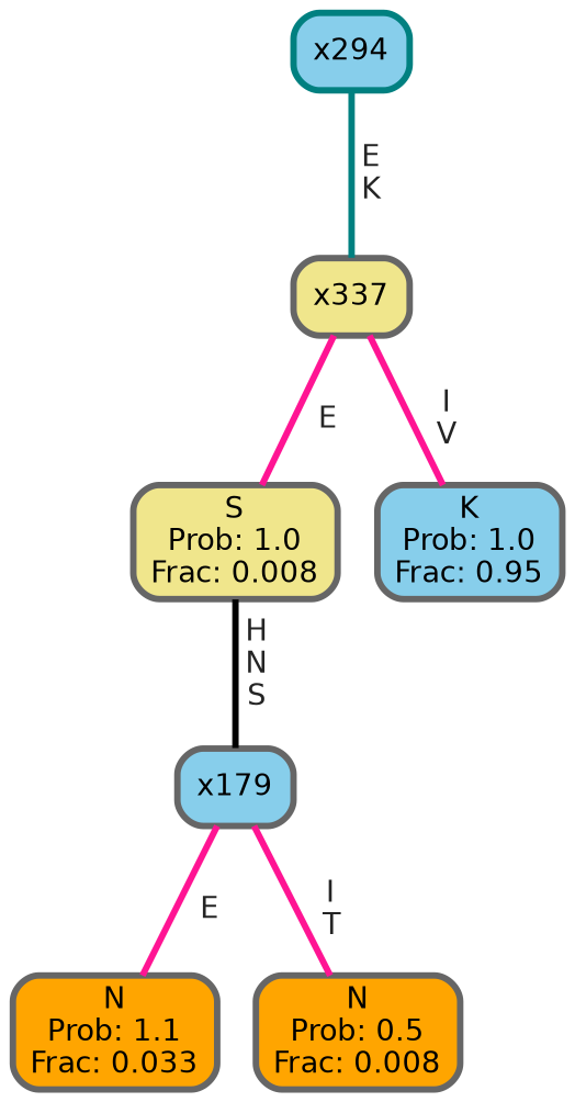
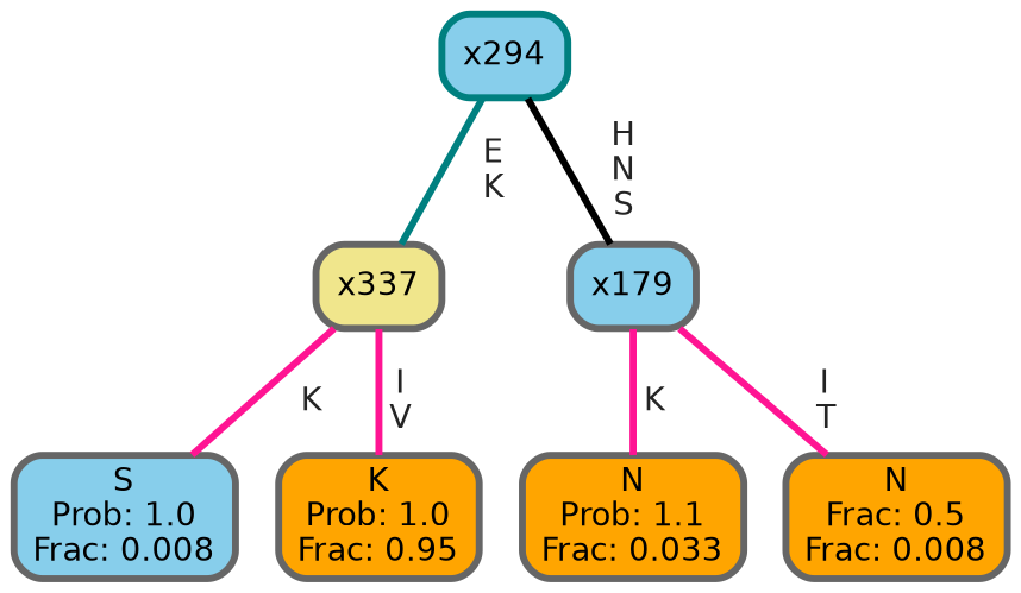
  graph {
    ranksep="0 equally"
    splines=straight
    node [color=gray40 fillcolor=skyblue fontcolor=black fontname=helvetica penwidth=3 shape=box style="filled, rounded"]
    edge [color=deeppink fontcolor=grey14 fontname=helvetica fontweight=bold penwidth=3]
-   n1 [fillcolor=khaki label="S\nProb: 1.0\nFrac: 0.008"]
+   n1 [label="S\nProb: 1.0\nFrac: 0.008"]
    n2 [fillcolor=khaki label=x337]
-   n3 [label="K\nProb: 1.0\nFrac: 0.95"]
+   n3 [fillcolor=orange label="K\nProb: 1.0\nFrac: 0.95"]
    n4 [color=teal label=x294]
    n5 [label=x179]
    n6 [fillcolor=orange label="N\nProb: 1.1\nFrac: 0.033"]
-   n7 [fillcolor=orange label="N\nProb: 0.5\nFrac: 0.008"]
+   n7 [fillcolor=orange label="N\nFrac: 0.5\nFrac: 0.008"]
    subgraph sub_1 {
      rank=same
    }
-   n2 -- n1 [label=" E"]
+   n2 -- n1 [label=" K"]
    n2 -- n3 [label=" I\n V"]
    n4 -- n2 [color=teal label=" E\n K"]
-   n1 -- n5 [color=black label=" H\n N\n S"]
-   n5 -- n6 [label=" E"]
+   n4 -- n5 [color=black label=" H\n N\n S"]
+   n5 -- n6 [label=" K"]
    n5 -- n7 [label=" I\n T"]
  }
